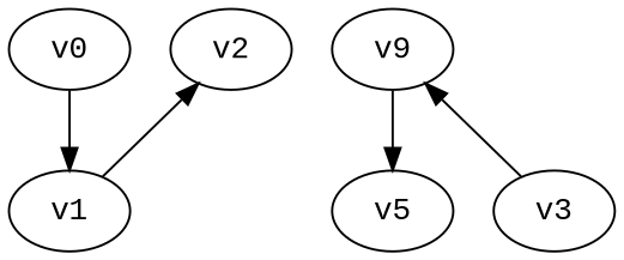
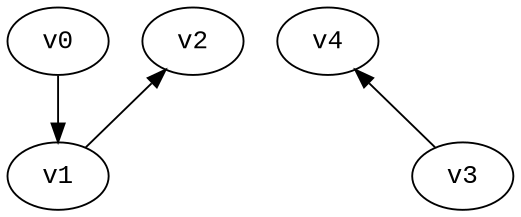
  digraph {
    fontname="Liberation Mono"
    node [fontname="Liberation Mono"]
    edge [fontname="Liberation Mono"]
    v0
    v2
-   v4 [label=v9]
+   v4
    v1
    v3
-   v5
    subgraph sub_1 {
      rank=same
      v0
      v2
      v4
    }
    subgraph sub_2 {
      rank=same
      v1
      v3
-     v5
    }
    v0 -> v1
-   v4 -> v5
    v1 -> v2 [constraint=false]
    v3 -> v4 [constraint=false]
  }
